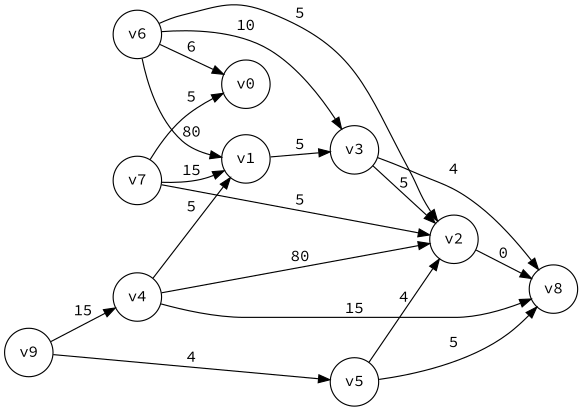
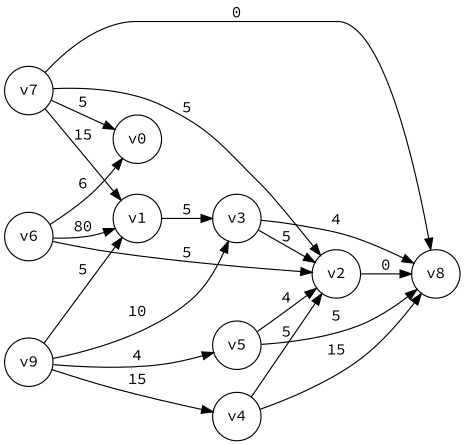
  digraph {
    fontname="Source Code Pro"
    rankdir=LR
    node [fontname="Source Code Pro" shape=circle]
    edge [fontname="Source Code Pro"]
    n1 [label=v0]
    n2 [label=v1]
    n3 [label=v3]
    n4 [label=v2]
    n5 [label=v8]
    n6 [label=v4]
    n7 [label=v5]
    n8 [label=v6]
    n9 [label=v7]
    n10 [label=v9]
    n2 -> n3 [label=5]
    n3 -> n4 [label=5]
    n3 -> n5 [label=4]
    n4 -> n5 [label=0]
-   n6 -> n2 [label=5]
-   n6 -> n4 [label=80]
+   n10 -> n2 [label=5]
+   n6 -> n4 [label=5]
    n6 -> n5 [label=15]
    n7 -> n4 [label=4]
    n7 -> n5 [label=5]
    n8 -> n1 [label=6]
    n8 -> n2 [label=80]
    n8 -> n4 [label=5]
    n9 -> n1 [label=5]
    n9 -> n2 [label=15]
    n9 -> n4 [label=5]
-   n8 -> n3 [label=10]
+   n9 -> n5 [label=0]
+   n10 -> n3 [label=10]
    n10 -> n6 [label=15]
    n10 -> n7 [label=4]
  }
